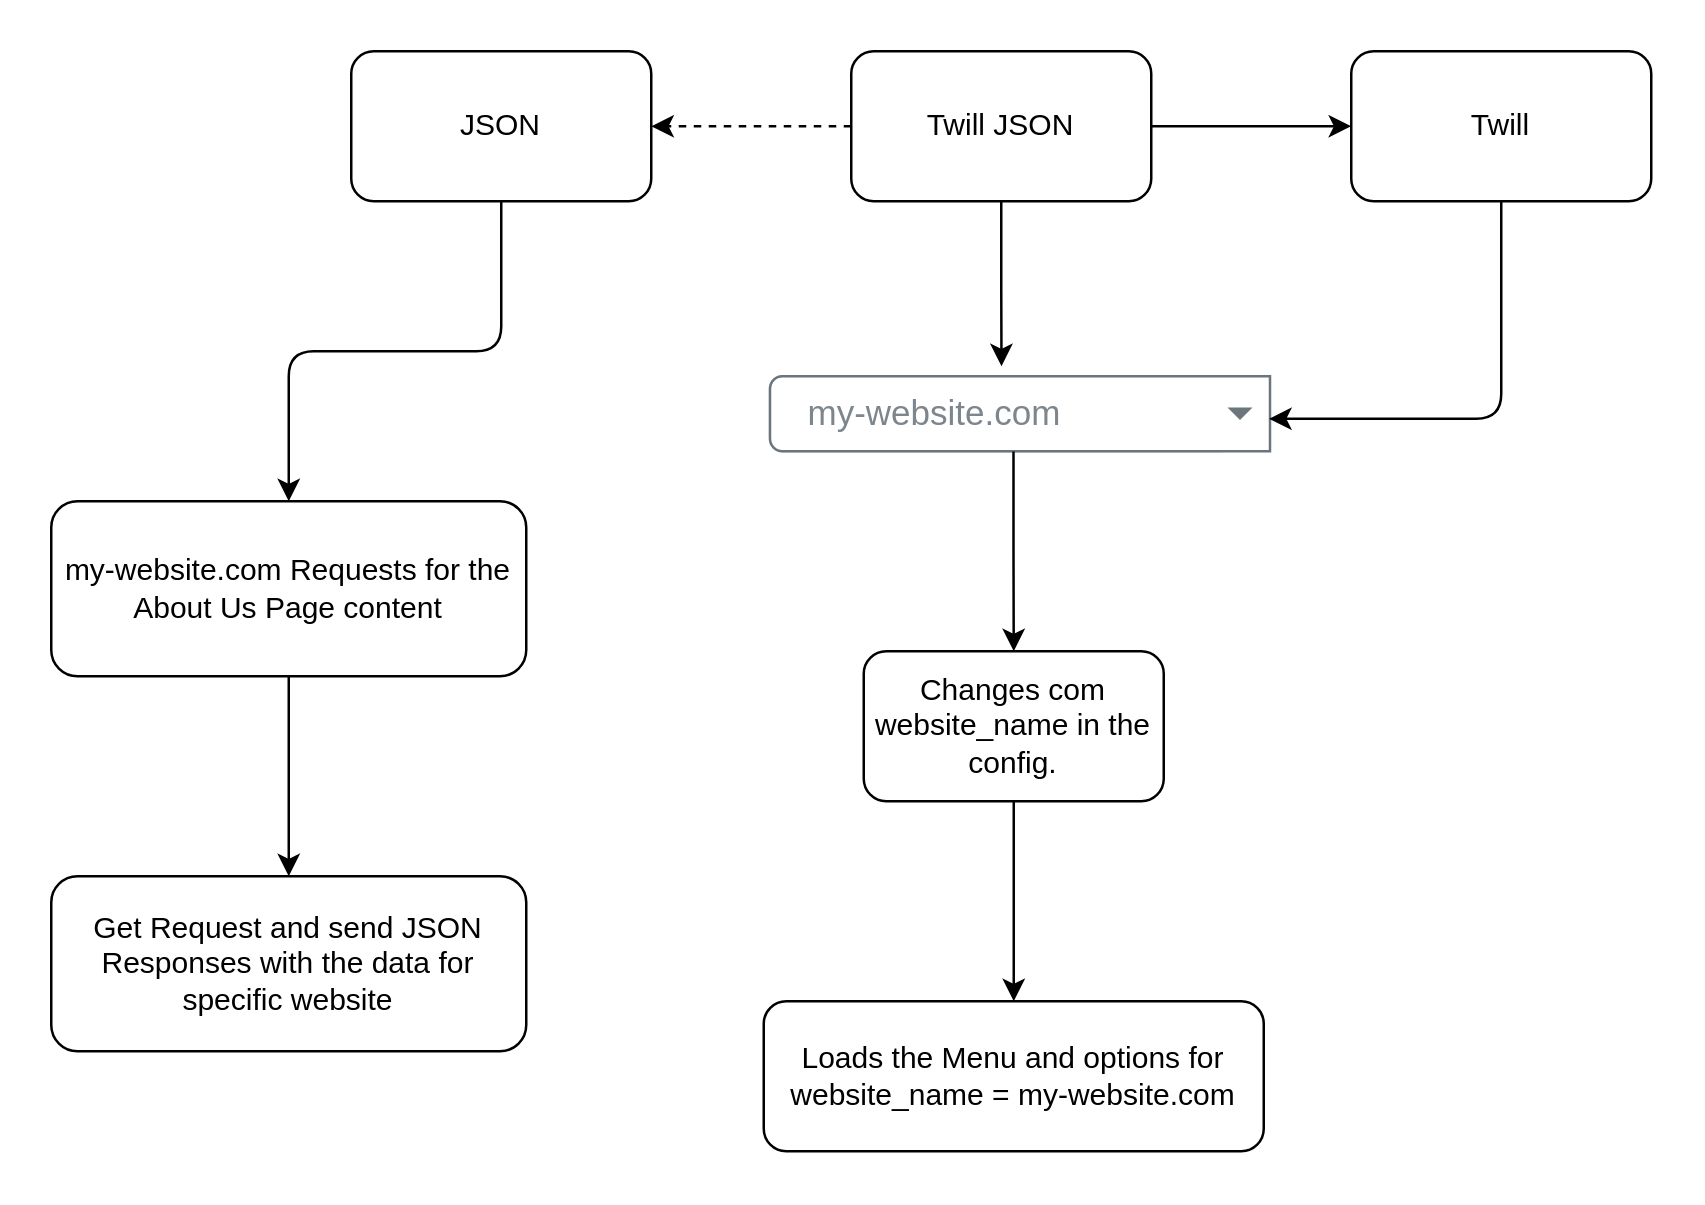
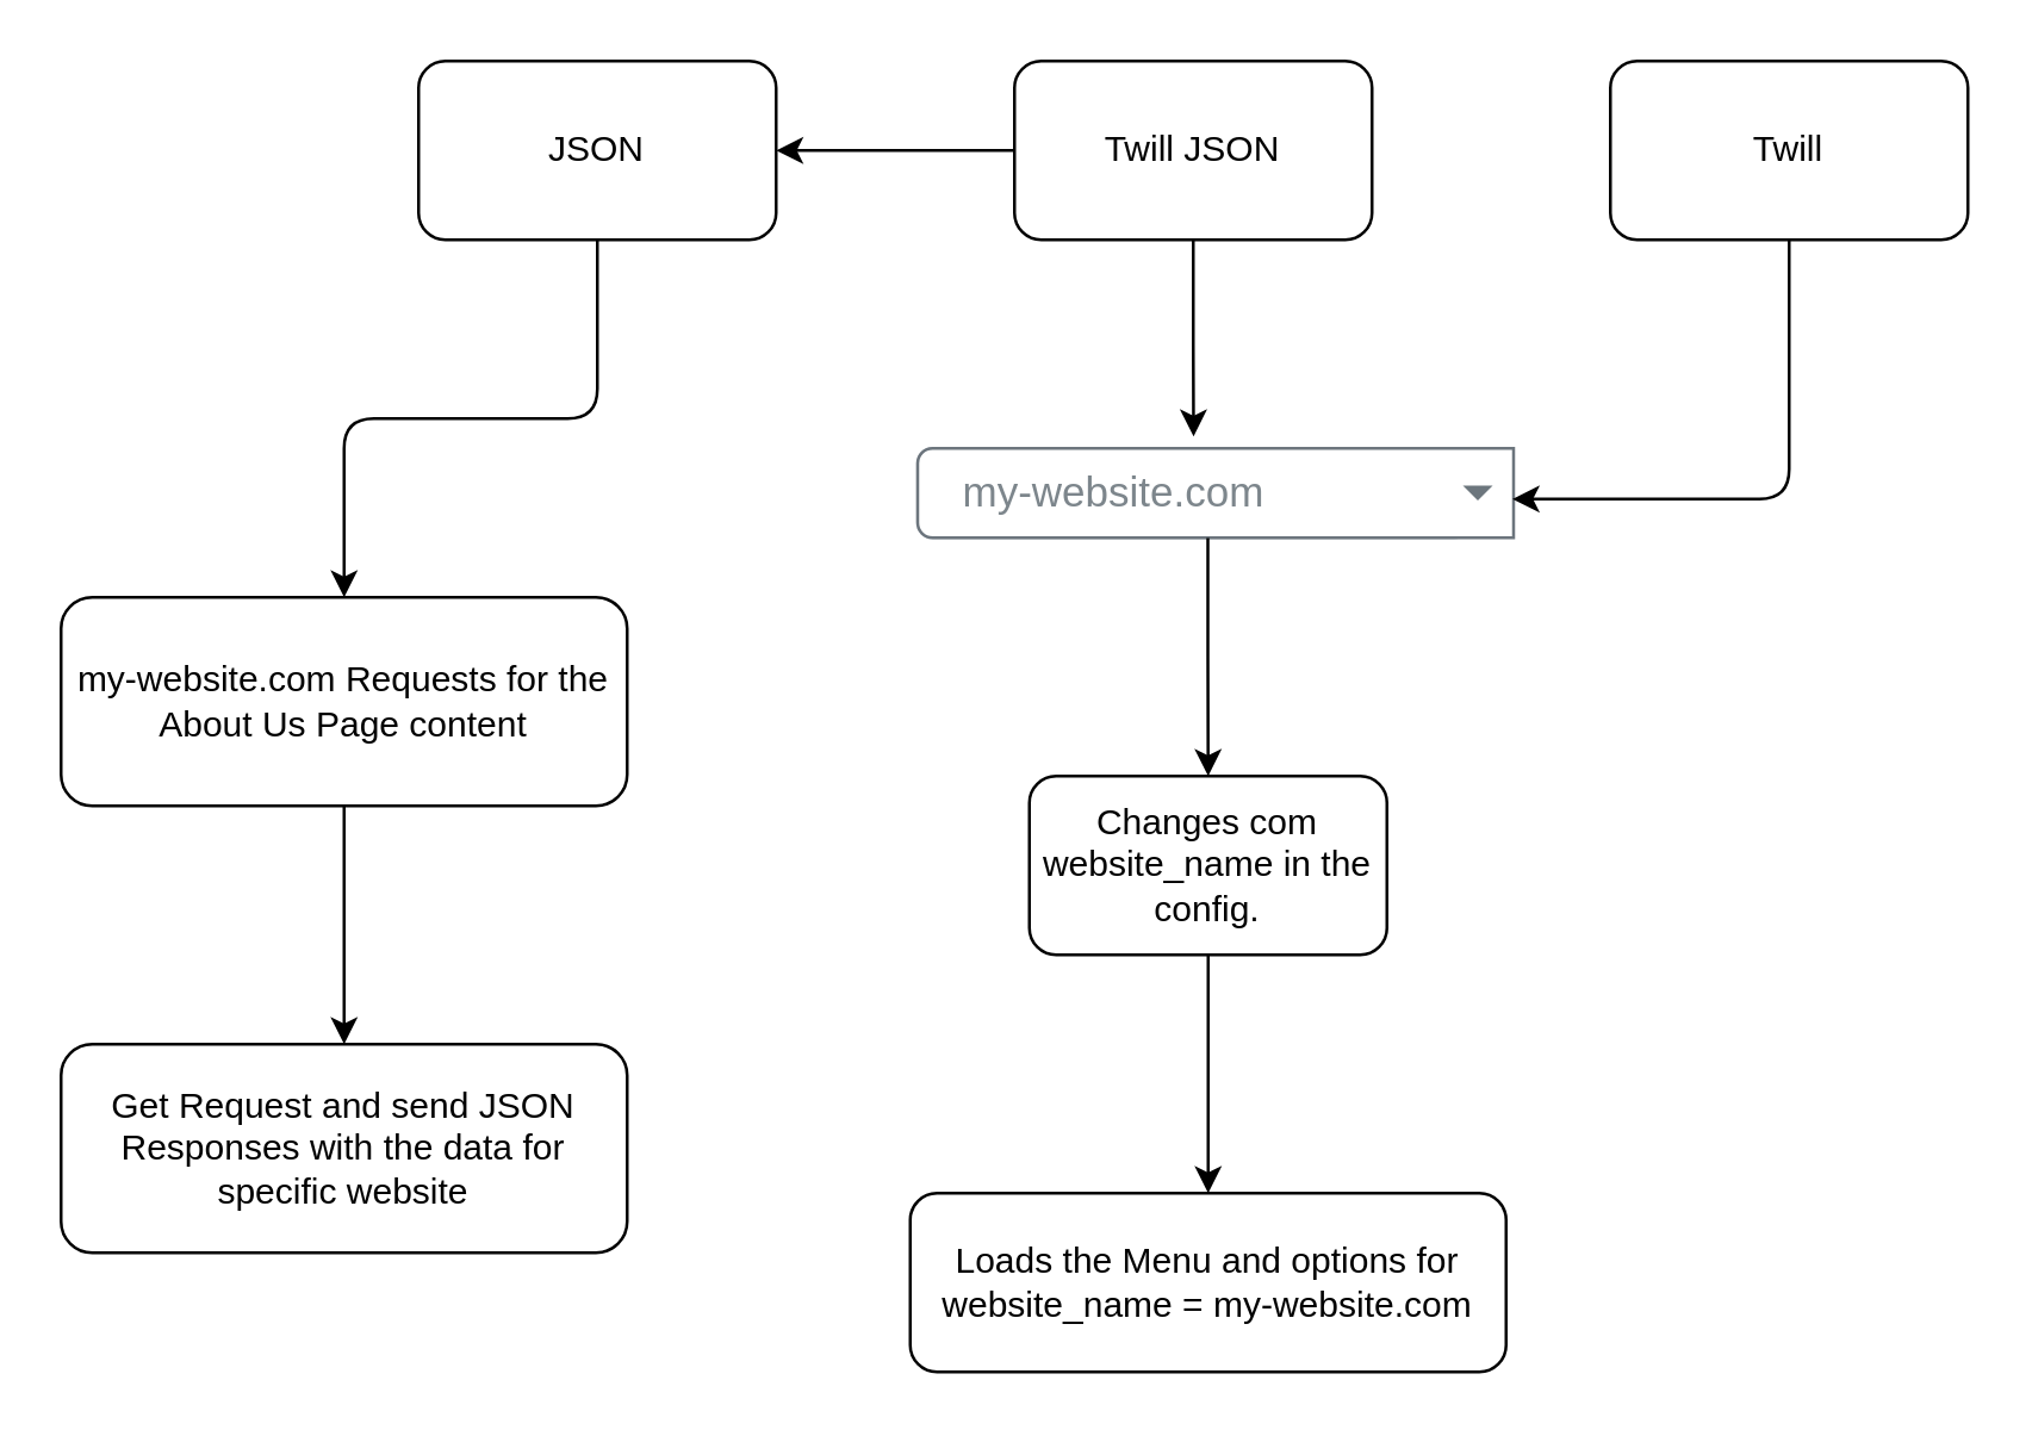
  <mxCell id="0" />
  <mxCell id="1" parent="0" />
  <mxCell id="2" value="" style="edgeStyle=orthogonalEdgeStyle;rounded=0;orthogonalLoop=1;jettySize=auto;html=1;entryX=0.463;entryY=-0.133;entryDx=0;entryDy=0;entryPerimeter=0;" edge="1" parent="1" source="5" target="7"><mxGeometry relative="1" as="geometry"><mxPoint x="400" y="140" as="targetPoint" /></mxGeometry></mxCell>
- <mxCell id="3" value="" style="edgeStyle=orthogonalEdgeStyle;rounded=0;orthogonalLoop=1;jettySize=auto;html=1;" edge="1" parent="1" source="5" target="13"><mxGeometry relative="1" as="geometry" /></mxCell>
- <mxCell id="4" value="" style="edgeStyle=orthogonalEdgeStyle;rounded=0;orthogonalLoop=1;jettySize=auto;html=1;dashed=1;" edge="1" parent="1" source="5" target="16"><mxGeometry relative="1" as="geometry" /></mxCell>
+ <mxCell id="4" value="" style="edgeStyle=orthogonalEdgeStyle;rounded=0;orthogonalLoop=1;jettySize=auto;html=1;" edge="1" parent="1" source="5" target="16"><mxGeometry relative="1" as="geometry" /></mxCell>
  <mxCell id="5" value="Twill JSON" style="rounded=1;whiteSpace=wrap;html=1;" vertex="1" parent="1"><mxGeometry x="340" y="20" width="120" height="60" as="geometry" /></mxCell>
  <mxCell id="6" value="" style="html=1;shadow=0;dashed=0;shape=mxgraph.bootstrap.rrect;rSize=5;strokeColor=#CED4DA;html=1;whiteSpace=wrap;fillColor=#FFFFFF;fontColor=#7D868C;align=left;spacing=15;spacingLeft=40;fontSize=14;" vertex="1" parent="1"><mxGeometry x="307.5" y="150" width="185" height="30" as="geometry" /></mxCell>
  <mxCell id="7" value="my-website.com" style="html=1;shadow=0;dashed=0;shape=mxgraph.bootstrap.leftButton;strokeColor=#6C757D;gradientColor=inherit;fontColor=inherit;fillColor=inherit;rSize=5;perimeter=none;whiteSpace=wrap;resizeHeight=1;fontSize=14;align=left;spacing=15;" vertex="1" parent="6"><mxGeometry width="200" height="30" relative="1" as="geometry" /></mxCell>
  <mxCell id="8" value="" style="shape=triangle;direction=south;fillColor=#6C767D;strokeColor=none;perimeter=none;" vertex="1" parent="7"><mxGeometry x="1" y="0.5" width="10" height="5" relative="1" as="geometry"><mxPoint x="-17" y="-2.5" as="offset" /></mxGeometry></mxCell>
  <mxCell id="9" value="" style="edgeStyle=orthogonalEdgeStyle;rounded=0;orthogonalLoop=1;jettySize=auto;html=1;" edge="1" parent="1" source="10" target="12"><mxGeometry relative="1" as="geometry" /></mxCell>
  <mxCell id="10" value="Changes com website_name in the config." style="rounded=1;whiteSpace=wrap;html=1;" vertex="1" parent="1"><mxGeometry x="345" y="260" width="120" height="60" as="geometry" /></mxCell>
  <mxCell id="11" style="edgeStyle=orthogonalEdgeStyle;rounded=0;orthogonalLoop=1;jettySize=auto;html=1;entryX=0.5;entryY=0;entryDx=0;entryDy=0;exitX=0.487;exitY=1.003;exitDx=0;exitDy=0;exitPerimeter=0;" edge="1" parent="1" source="7" target="10"><mxGeometry relative="1" as="geometry"><mxPoint x="408" y="180" as="sourcePoint" /></mxGeometry></mxCell>
  <mxCell id="12" value="Loads the Menu and options for website_name = my-website.com" style="rounded=1;whiteSpace=wrap;html=1;" vertex="1" parent="1"><mxGeometry x="305" y="400" width="200" height="60" as="geometry" /></mxCell>
  <mxCell id="13" value="Twill" style="rounded=1;whiteSpace=wrap;html=1;" vertex="1" parent="1"><mxGeometry x="540" y="20" width="120" height="60" as="geometry" /></mxCell>
  <mxCell id="14" style="edgeStyle=orthogonalEdgeStyle;rounded=1;orthogonalLoop=1;jettySize=auto;html=1;exitX=0.5;exitY=1;exitDx=0;exitDy=0;entryX=0.998;entryY=0.567;entryDx=0;entryDy=0;entryPerimeter=0;" edge="1" parent="1" source="13" target="7"><mxGeometry relative="1" as="geometry" /></mxCell>
  <mxCell id="15" value="" style="edgeStyle=orthogonalEdgeStyle;rounded=1;orthogonalLoop=1;jettySize=auto;html=1;" edge="1" parent="1" source="16" target="18"><mxGeometry relative="1" as="geometry" /></mxCell>
  <mxCell id="16" value="JSON" style="rounded=1;whiteSpace=wrap;html=1;" vertex="1" parent="1"><mxGeometry x="140" y="20" width="120" height="60" as="geometry" /></mxCell>
  <mxCell id="17" value="" style="edgeStyle=orthogonalEdgeStyle;rounded=0;orthogonalLoop=1;jettySize=auto;html=1;" edge="1" parent="1" source="18" target="19"><mxGeometry relative="1" as="geometry" /></mxCell>
  <mxCell id="18" value="my-website.com Requests for the About Us Page content" style="rounded=1;whiteSpace=wrap;html=1;" vertex="1" parent="1"><mxGeometry x="20" y="200" width="190" height="70" as="geometry" /></mxCell>
  <mxCell id="19" value="Get Request and send JSON Responses with the data for specific website" style="rounded=1;whiteSpace=wrap;html=1;" vertex="1" parent="1"><mxGeometry x="20" y="350" width="190" height="70" as="geometry" /></mxCell>
